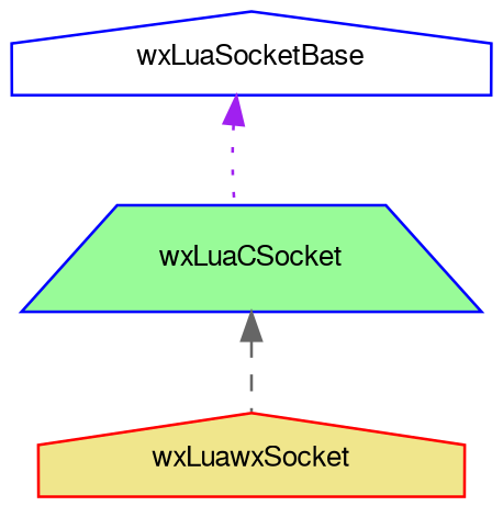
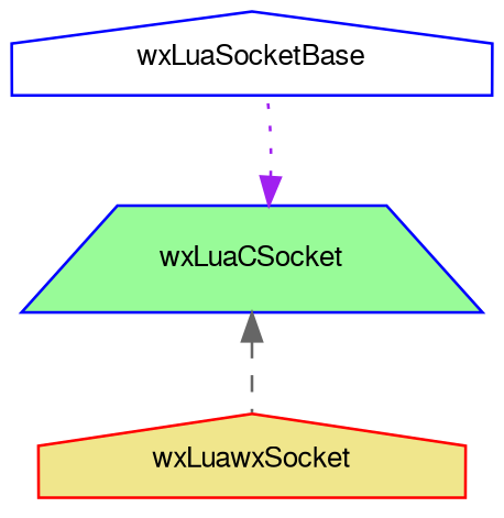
  digraph {
    node [color=blue fontname=FreeSans fontsize=10 shape=house style=filled]
    edge [dir=back fontname=FreeSans fontsize=10 labelfontname=FreeSans labelfontsize=10]
    n1 [fillcolor=white fontcolor=black height=0.2 label=wxLuaSocketBase width=0.4]
    n2 [fillcolor=palegreen height=0.2 label=wxLuaCSocket shape=trapezium width=0.4]
    n3 [color=red fillcolor=khaki height=0.2 label=wxLuawxSocket width=0.4]
-   n1 -> n2 [color=purple style=dotted]
+   n2 -> n1 [color=purple style=dotted]
    n2 -> n3 [color=gray40 style=dashed]
  }
